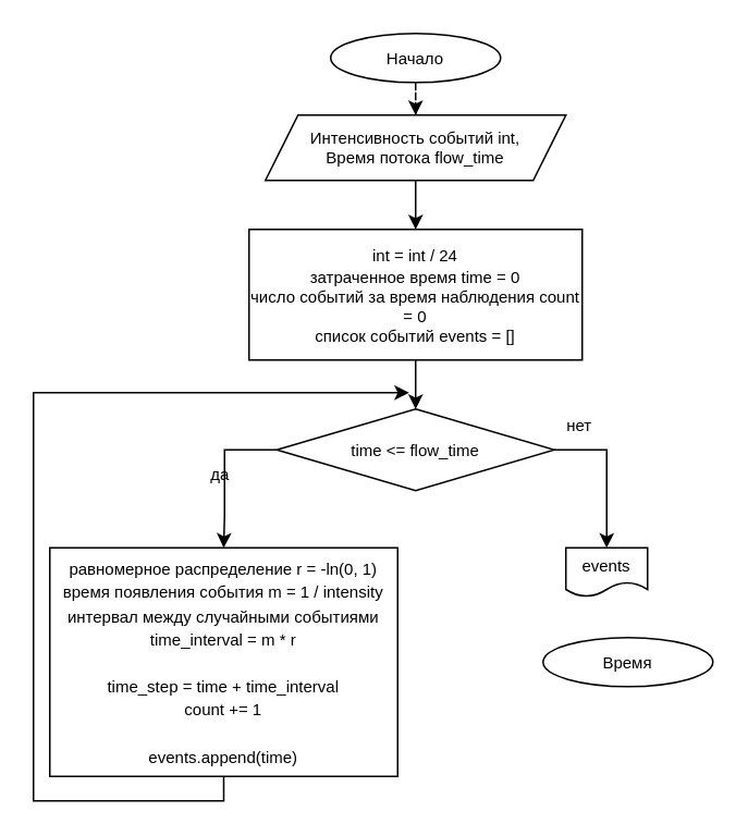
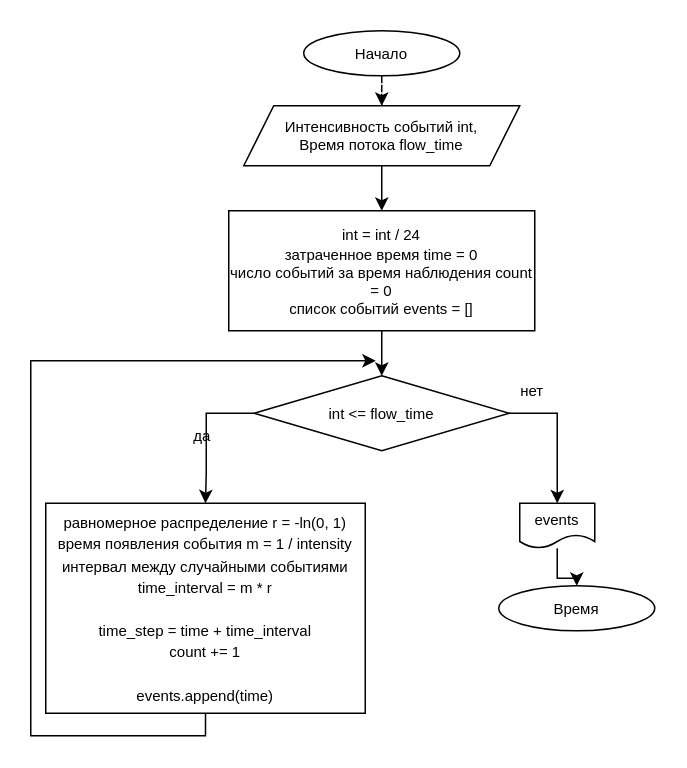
  <mxCell id="0" />
  <mxCell id="1" parent="0" />
  <mxCell id="2" style="edgeStyle=orthogonalEdgeStyle;rounded=0;orthogonalLoop=1;jettySize=auto;html=1;entryX=0.5;entryY=0;entryDx=0;entryDy=0;fontSize=10;dashed=1;" edge="1" parent="1" source="3" target="7"><mxGeometry relative="1" as="geometry" /></mxCell>
  <mxCell id="3" value="&lt;font style=&quot;font-size: 10px&quot;&gt;Начало&lt;/font&gt;" style="ellipse;whiteSpace=wrap;html=1;" parent="1" vertex="1"><mxGeometry x="202" y="20" width="104" height="30" as="geometry" /></mxCell>
  <mxCell id="4" style="edgeStyle=orthogonalEdgeStyle;rounded=0;orthogonalLoop=1;jettySize=auto;html=1;entryX=0.5;entryY=0;entryDx=0;entryDy=0;fontSize=10;" edge="1" parent="1" source="5" target="10"><mxGeometry relative="1" as="geometry" /></mxCell>
  <mxCell id="5" value="&lt;font style=&quot;font-size: 10px&quot;&gt;int = int / 24&lt;br&gt;&lt;/font&gt;&lt;div style=&quot;font-size: 10px&quot;&gt;&lt;font style=&quot;font-size: 10px&quot;&gt;затраченное время time = 0&lt;/font&gt;&lt;/div&gt;&lt;div style=&quot;font-size: 10px&quot;&gt;&lt;font style=&quot;font-size: 10px&quot;&gt;число событий за время наблюдения count = 0&lt;/font&gt;&lt;/div&gt;&lt;div style=&quot;font-size: 10px&quot;&gt;&lt;font style=&quot;font-size: 10px&quot;&gt;список событий events = []&lt;br&gt;&lt;/font&gt;&lt;/div&gt;" style="rounded=0;whiteSpace=wrap;html=1;" parent="1" vertex="1"><mxGeometry x="152" y="140" width="204" height="80" as="geometry" /></mxCell>
  <mxCell id="6" style="edgeStyle=orthogonalEdgeStyle;rounded=0;orthogonalLoop=1;jettySize=auto;html=1;entryX=0.5;entryY=0;entryDx=0;entryDy=0;fontSize=10;" edge="1" parent="1" source="7" target="5"><mxGeometry relative="1" as="geometry" /></mxCell>
  <mxCell id="7" value="&lt;div style=&quot;font-size: 10px&quot;&gt;&lt;font style=&quot;font-size: 10px&quot;&gt;Интенсивность событий int,&lt;/font&gt;&lt;/div&gt;&lt;div style=&quot;font-size: 10px&quot;&gt;&lt;font style=&quot;font-size: 10px&quot;&gt;Время потока flow_time&lt;br&gt;&lt;/font&gt;&lt;/div&gt;" style="shape=parallelogram;perimeter=parallelogramPerimeter;whiteSpace=wrap;html=1;fixedSize=1;" parent="1" vertex="1"><mxGeometry x="162" y="70" width="184" height="40" as="geometry" /></mxCell>
  <mxCell id="8" style="edgeStyle=orthogonalEdgeStyle;rounded=0;orthogonalLoop=1;jettySize=auto;html=1;entryX=0.5;entryY=0;entryDx=0;entryDy=0;fontSize=10;" edge="1" parent="1" source="10" target="14"><mxGeometry relative="1" as="geometry" /></mxCell>
  <mxCell id="9" style="edgeStyle=orthogonalEdgeStyle;rounded=0;orthogonalLoop=1;jettySize=auto;html=1;entryX=0.5;entryY=0;entryDx=0;entryDy=0;fontSize=10;" edge="1" parent="1" source="10" target="12"><mxGeometry relative="1" as="geometry"><Array as="points"><mxPoint x="137" y="275" /><mxPoint x="137" y="315" /></Array></mxGeometry></mxCell>
- <mxCell id="10" value="&lt;font style=&quot;font-size: 10px;&quot;&gt;time &amp;lt;= flow_time&lt;/font&gt;" style="rhombus;whiteSpace=wrap;html=1;fontSize=10;" parent="1" vertex="1"><mxGeometry x="169" y="250" width="170" height="50" as="geometry" /></mxCell>
+ <mxCell id="10" value="&lt;font style=&quot;font-size: 10px;&quot;&gt;int &amp;lt;= flow_time&lt;/font&gt;" style="rhombus;whiteSpace=wrap;html=1;fontSize=10;" parent="1" vertex="1"><mxGeometry x="169" y="250" width="170" height="50" as="geometry" /></mxCell>
  <mxCell id="11" style="edgeStyle=orthogonalEdgeStyle;rounded=0;orthogonalLoop=1;jettySize=auto;html=1;fontSize=10;" edge="1" parent="1" source="12"><mxGeometry relative="1" as="geometry"><mxPoint x="250" y="240" as="targetPoint" /><Array as="points"><mxPoint x="137" y="490" /><mxPoint x="20" y="490" /><mxPoint x="20" y="240" /><mxPoint x="250" y="240" /></Array></mxGeometry></mxCell>
  <mxCell id="12" value="&lt;font style=&quot;font-size: 10px&quot;&gt;равномерное распределение r = -ln(0, 1)&lt;br&gt;время появления события m = 1 / intensity&lt;br&gt;интервал между случайными событиями time_interval = m * r&lt;br&gt;&lt;br&gt;time_step = time + time_interval&lt;br&gt;count += 1&lt;br&gt;&lt;br&gt;events.append(time)&lt;br&gt;&lt;/font&gt;" style="rounded=0;whiteSpace=wrap;html=1;" parent="1" vertex="1"><mxGeometry x="30" y="335" width="213" height="140" as="geometry" /></mxCell>
+ <mxCell id="13" style="edgeStyle=orthogonalEdgeStyle;rounded=0;orthogonalLoop=1;jettySize=auto;html=1;entryX=0.5;entryY=0;entryDx=0;entryDy=0;fontSize=10;" edge="1" parent="1" source="14" target="15"><mxGeometry relative="1" as="geometry" /></mxCell>
  <mxCell id="14" value="events" style="shape=document;whiteSpace=wrap;html=1;boundedLbl=1;fontSize=10;" vertex="1" parent="1"><mxGeometry x="346" y="335" width="50" height="30" as="geometry" /></mxCell>
  <mxCell id="15" value="Время" style="ellipse;whiteSpace=wrap;html=1;fontSize=10;" vertex="1" parent="1"><mxGeometry x="332" y="390" width="104" height="30" as="geometry" /></mxCell>
  <mxCell id="16" value="да" style="text;html=1;align=center;verticalAlign=middle;resizable=0;points=[];autosize=1;fontSize=10;" vertex="1" parent="1"><mxGeometry x="119" y="280" width="30" height="20" as="geometry" /></mxCell>
  <mxCell id="17" value="нет" style="text;html=1;align=center;verticalAlign=middle;resizable=0;points=[];autosize=1;fontSize=10;" vertex="1" parent="1"><mxGeometry x="339" y="250" width="30" height="20" as="geometry" /></mxCell>
